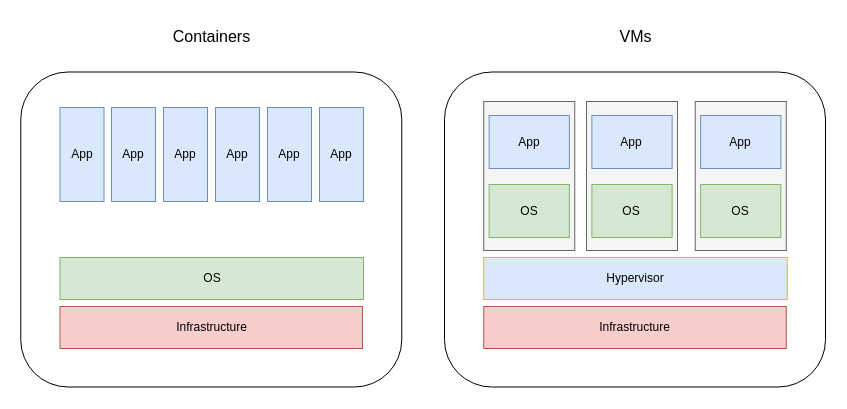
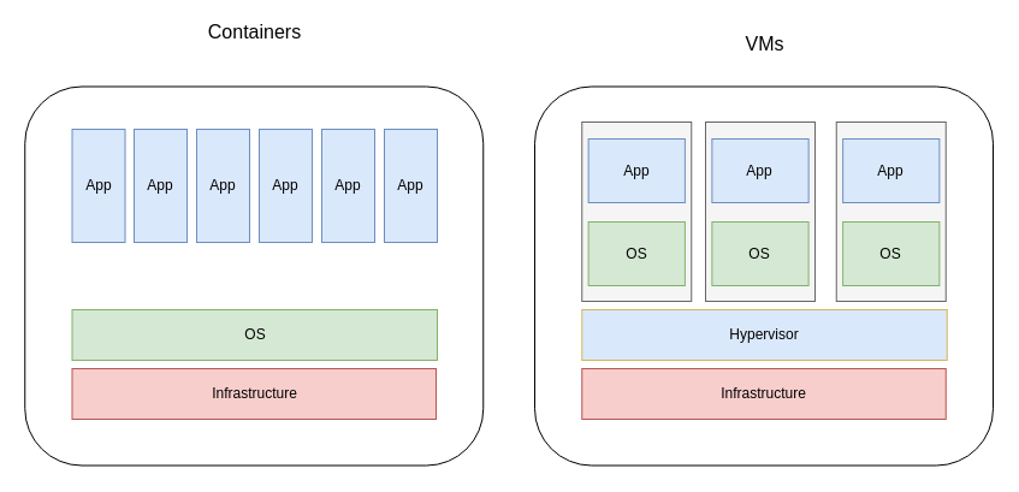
  <mxCell id="0" />
  <mxCell id="1" parent="0" />
  <mxCell id="2" value="" style="rounded=1;whiteSpace=wrap;html=1;" vertex="1" parent="1"><mxGeometry x="20.25" y="71.5" width="381" height="315" as="geometry" /></mxCell>
  <mxCell id="3" value="Infrastructure" style="rounded=0;whiteSpace=wrap;html=1;fillColor=#f8cecc;strokeColor=#b85450;" vertex="1" parent="1"><mxGeometry x="59.5" y="306" width="302.5" height="42" as="geometry" /></mxCell>
  <mxCell id="4" value="OS" style="rounded=0;whiteSpace=wrap;html=1;fillColor=#d5e8d4;strokeColor=#82b366;" vertex="1" parent="1"><mxGeometry x="59.5" y="257" width="303.5" height="42" as="geometry" /></mxCell>
  <mxCell id="5" value="App" style="rounded=0;whiteSpace=wrap;html=1;direction=west;fillColor=#dae8fc;strokeColor=#6c8ebf;" vertex="1" parent="1"><mxGeometry x="59.5" y="107" width="44" height="94" as="geometry" /></mxCell>
  <mxCell id="6" value="App" style="rounded=0;whiteSpace=wrap;html=1;direction=west;fillColor=#dae8fc;strokeColor=#6c8ebf;" vertex="1" parent="1"><mxGeometry x="111" y="107" width="44" height="94" as="geometry" /></mxCell>
  <mxCell id="7" value="App" style="rounded=0;whiteSpace=wrap;html=1;direction=west;fillColor=#dae8fc;strokeColor=#6c8ebf;" vertex="1" parent="1"><mxGeometry x="163" y="107" width="44" height="94" as="geometry" /></mxCell>
  <mxCell id="8" value="App" style="rounded=0;whiteSpace=wrap;html=1;direction=west;fillColor=#dae8fc;strokeColor=#6c8ebf;" vertex="1" parent="1"><mxGeometry x="215" y="107" width="44" height="94" as="geometry" /></mxCell>
  <mxCell id="9" value="App" style="rounded=0;whiteSpace=wrap;html=1;direction=west;fillColor=#dae8fc;strokeColor=#6c8ebf;" vertex="1" parent="1"><mxGeometry x="267" y="107" width="44" height="94" as="geometry" /></mxCell>
  <mxCell id="10" value="App" style="rounded=0;whiteSpace=wrap;html=1;direction=west;fillColor=#dae8fc;strokeColor=#6c8ebf;" vertex="1" parent="1"><mxGeometry x="319" y="107" width="44" height="94" as="geometry" /></mxCell>
  <mxCell id="11" value="" style="rounded=1;whiteSpace=wrap;html=1;" vertex="1" parent="1"><mxGeometry x="444" y="71.5" width="381" height="315" as="geometry" /></mxCell>
  <mxCell id="12" value="Infrastructure" style="rounded=0;whiteSpace=wrap;html=1;fillColor=#f8cecc;strokeColor=#b85450;" vertex="1" parent="1"><mxGeometry x="483.25" y="306" width="302.5" height="42" as="geometry" /></mxCell>
  <mxCell id="13" value="Hypervisor" style="rounded=0;whiteSpace=wrap;html=1;fillColor=#dae8fc;strokeColor=#d6b656;" vertex="1" parent="1"><mxGeometry x="483.25" y="257" width="303.5" height="42" as="geometry" /></mxCell>
  <mxCell id="14" value="" style="rounded=0;whiteSpace=wrap;html=1;direction=west;fillColor=#f5f5f5;fontColor=#333333;strokeColor=#666666;" vertex="1" parent="1"><mxGeometry x="694.75" y="101" width="91" height="149" as="geometry" /></mxCell>
  <mxCell id="15" value="VMs" style="text;html=1;align=center;verticalAlign=middle;resizable=0;points=[];autosize=1;strokeColor=none;fillColor=none;fontSize=16;" vertex="1" parent="1"><mxGeometry x="610" y="20" width="50" height="31" as="geometry" /></mxCell>
- <mxCell id="16" value="Containers" style="text;html=1;align=center;verticalAlign=middle;resizable=0;points=[];autosize=1;strokeColor=none;fillColor=none;fontSize=16;" vertex="1" parent="1"><mxGeometry x="163.75" y="20" width="95" height="31" as="geometry" /></mxCell>
+ <mxCell id="16" value="Containers" style="text;html=1;align=center;verticalAlign=middle;resizable=0;points=[];autosize=1;strokeColor=none;fillColor=none;fontSize=16;" vertex="1" parent="1"><mxGeometry x="163.75" y="10" width="95" height="31" as="geometry" /></mxCell>
  <mxCell id="17" value="App" style="rounded=0;whiteSpace=wrap;html=1;fillColor=#dae8fc;strokeColor=#6c8ebf;" vertex="1" parent="1"><mxGeometry x="700.13" y="115" width="80.25" height="53" as="geometry" /></mxCell>
  <mxCell id="18" value="OS" style="rounded=0;whiteSpace=wrap;html=1;fillColor=#d5e8d4;strokeColor=#82b366;" vertex="1" parent="1"><mxGeometry x="700.13" y="184" width="80.25" height="53" as="geometry" /></mxCell>
  <mxCell id="19" value="" style="rounded=0;whiteSpace=wrap;html=1;direction=west;fillColor=#f5f5f5;fontColor=#333333;strokeColor=#666666;" vertex="1" parent="1"><mxGeometry x="586" y="101" width="91" height="149" as="geometry" /></mxCell>
  <mxCell id="20" value="App" style="rounded=0;whiteSpace=wrap;html=1;fillColor=#dae8fc;strokeColor=#6c8ebf;" vertex="1" parent="1"><mxGeometry x="591.38" y="115" width="80.25" height="53" as="geometry" /></mxCell>
  <mxCell id="21" value="OS" style="rounded=0;whiteSpace=wrap;html=1;fillColor=#d5e8d4;strokeColor=#82b366;" vertex="1" parent="1"><mxGeometry x="591.38" y="184" width="80.25" height="53" as="geometry" /></mxCell>
  <mxCell id="22" value="" style="rounded=0;whiteSpace=wrap;html=1;direction=west;fillColor=#f5f5f5;fontColor=#333333;strokeColor=#666666;" vertex="1" parent="1"><mxGeometry x="483.25" y="101" width="91" height="149" as="geometry" /></mxCell>
  <mxCell id="23" value="App" style="rounded=0;whiteSpace=wrap;html=1;fillColor=#dae8fc;strokeColor=#6c8ebf;" vertex="1" parent="1"><mxGeometry x="488.63" y="115" width="80.25" height="53" as="geometry" /></mxCell>
  <mxCell id="24" value="OS" style="rounded=0;whiteSpace=wrap;html=1;fillColor=#d5e8d4;strokeColor=#82b366;" vertex="1" parent="1"><mxGeometry x="488.63" y="184" width="80.25" height="53" as="geometry" /></mxCell>
